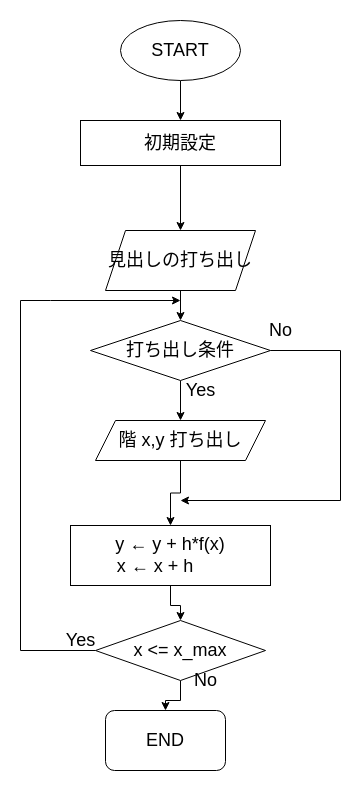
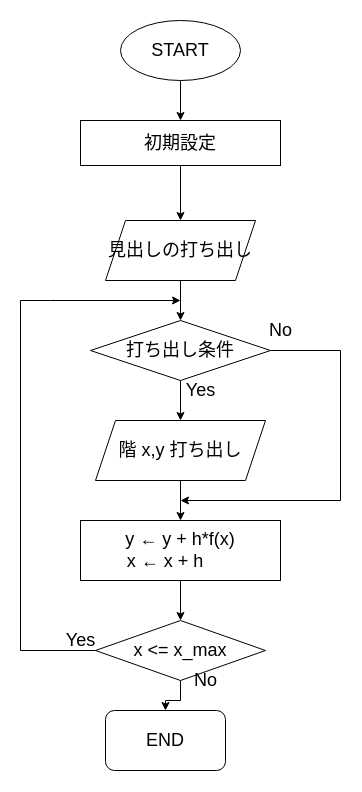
  <mxCell id="0" />
  <mxCell id="1" parent="0" />
  <mxCell id="2" value="END" style="rounded=1;whiteSpace=wrap;html=1;fontSize=18;" vertex="1" parent="1"><mxGeometry x="105" y="710" width="120" height="60" as="geometry" /></mxCell>
  <mxCell id="3" value="" style="edgeStyle=orthogonalEdgeStyle;rounded=0;orthogonalLoop=1;jettySize=auto;html=1;fontSize=18;" edge="1" parent="1" source="4" target="6"><mxGeometry relative="1" as="geometry" /></mxCell>
  <mxCell id="4" value="START" style="ellipse;whiteSpace=wrap;html=1;fontSize=18;" vertex="1" parent="1"><mxGeometry x="120" y="20" width="120" height="60" as="geometry" /></mxCell>
  <mxCell id="5" value="" style="edgeStyle=orthogonalEdgeStyle;rounded=0;orthogonalLoop=1;jettySize=auto;html=1;fontSize=18;" edge="1" parent="1" source="6" target="8"><mxGeometry relative="1" as="geometry" /></mxCell>
  <mxCell id="6" value="初期設定" style="rounded=0;whiteSpace=wrap;html=1;fontSize=18;" vertex="1" parent="1"><mxGeometry x="80" y="120" width="200" height="45" as="geometry" /></mxCell>
  <mxCell id="7" value="" style="edgeStyle=orthogonalEdgeStyle;rounded=0;orthogonalLoop=1;jettySize=auto;html=1;fontSize=18;" edge="1" parent="1" source="8" target="11"><mxGeometry relative="1" as="geometry" /></mxCell>
- <mxCell id="8" value="見出しの打ち出し" style="shape=parallelogram;perimeter=parallelogramPerimeter;whiteSpace=wrap;html=1;fixedSize=1;rounded=0;fontSize=18;" vertex="1" parent="1"><mxGeometry x="105" y="230" width="150" height="60" as="geometry" /></mxCell>
+ <mxCell id="8" value="見出しの打ち出し" style="shape=parallelogram;perimeter=parallelogramPerimeter;whiteSpace=wrap;html=1;fixedSize=1;rounded=0;fontSize=18;" vertex="1" parent="1"><mxGeometry x="105" y="220" width="150" height="60" as="geometry" /></mxCell>
  <mxCell id="9" value="" style="edgeStyle=orthogonalEdgeStyle;rounded=0;orthogonalLoop=1;jettySize=auto;html=1;fontSize=18;" edge="1" parent="1" source="11" target="13"><mxGeometry relative="1" as="geometry" /></mxCell>
  <mxCell id="10" value="" style="edgeStyle=orthogonalEdgeStyle;rounded=0;orthogonalLoop=1;jettySize=auto;html=1;fontSize=18;" edge="1" parent="1" source="11"><mxGeometry relative="1" as="geometry"><mxPoint x="180" y="500" as="targetPoint" /><Array as="points"><mxPoint x="340" y="350" /><mxPoint x="340" y="500" /></Array></mxGeometry></mxCell>
  <mxCell id="11" value="打ち出し条件" style="rhombus;whiteSpace=wrap;html=1;rounded=0;fontSize=18;" vertex="1" parent="1"><mxGeometry x="90" y="320" width="180" height="60" as="geometry" /></mxCell>
  <mxCell id="12" value="" style="edgeStyle=orthogonalEdgeStyle;rounded=0;orthogonalLoop=1;jettySize=auto;html=1;fontSize=18;" edge="1" parent="1" source="13" target="15"><mxGeometry relative="1" as="geometry" /></mxCell>
- <mxCell id="13" value="階 x,y 打ち出し" style="shape=parallelogram;perimeter=parallelogramPerimeter;whiteSpace=wrap;html=1;fixedSize=1;rounded=0;fontSize=18;" vertex="1" parent="1"><mxGeometry x="95" y="420" width="170" height="40" as="geometry" /></mxCell>
+ <mxCell id="13" value="階 x,y 打ち出し" style="shape=parallelogram;perimeter=parallelogramPerimeter;whiteSpace=wrap;html=1;fixedSize=1;rounded=0;fontSize=18;" vertex="1" parent="1"><mxGeometry x="95" y="420" width="170" height="60" as="geometry" /></mxCell>
  <mxCell id="14" value="" style="edgeStyle=orthogonalEdgeStyle;rounded=0;orthogonalLoop=1;jettySize=auto;html=1;fontSize=18;" edge="1" parent="1" source="15" target="18"><mxGeometry relative="1" as="geometry" /></mxCell>
- <mxCell id="15" value="y ← y + h*f(x)&lt;br style=&quot;font-size: 18px;&quot;&gt;x ← x + h&amp;nbsp; &amp;nbsp; &amp;nbsp;&amp;nbsp;" style="whiteSpace=wrap;html=1;rounded=0;fontSize=18;" vertex="1" parent="1"><mxGeometry x="70" y="525" width="200" height="60" as="geometry" /></mxCell>
+ <mxCell id="15" value="y ← y + h*f(x)&lt;br style=&quot;font-size: 18px;&quot;&gt;x ← x + h&amp;nbsp; &amp;nbsp; &amp;nbsp;&amp;nbsp;" style="whiteSpace=wrap;html=1;rounded=0;fontSize=18;" vertex="1" parent="1"><mxGeometry x="80" y="520" width="200" height="60" as="geometry" /></mxCell>
  <mxCell id="16" value="" style="edgeStyle=orthogonalEdgeStyle;rounded=0;orthogonalLoop=1;jettySize=auto;html=1;fontSize=18;" edge="1" parent="1" source="18" target="2"><mxGeometry relative="1" as="geometry" /></mxCell>
  <mxCell id="17" value="" style="edgeStyle=orthogonalEdgeStyle;rounded=0;orthogonalLoop=1;jettySize=auto;html=1;fontSize=18;" edge="1" parent="1" source="18"><mxGeometry relative="1" as="geometry"><mxPoint x="180" y="300" as="targetPoint" /><Array as="points"><mxPoint x="20" y="650" /><mxPoint x="20" y="300" /><mxPoint x="50" y="300" /></Array></mxGeometry></mxCell>
  <mxCell id="18" value="x &amp;lt;= x_max" style="rhombus;whiteSpace=wrap;html=1;rounded=0;fontSize=18;" vertex="1" parent="1"><mxGeometry x="95" y="620" width="170" height="60" as="geometry" /></mxCell>
  <mxCell id="19" value="Yes" style="text;html=1;align=center;verticalAlign=middle;resizable=0;points=[];autosize=1;fontSize=18;" vertex="1" parent="1"><mxGeometry x="60" y="625" width="40" height="30" as="geometry" /></mxCell>
  <mxCell id="20" value="No" style="text;html=1;align=center;verticalAlign=middle;resizable=0;points=[];autosize=1;fontSize=18;" vertex="1" parent="1"><mxGeometry x="185" y="665" width="40" height="30" as="geometry" /></mxCell>
  <mxCell id="21" value="Yes" style="text;html=1;align=center;verticalAlign=middle;resizable=0;points=[];autosize=1;fontSize=18;" vertex="1" parent="1"><mxGeometry x="180" y="375" width="40" height="30" as="geometry" /></mxCell>
  <mxCell id="22" value="No" style="text;html=1;align=center;verticalAlign=middle;resizable=0;points=[];autosize=1;fontSize=18;" vertex="1" parent="1"><mxGeometry x="260" y="315" width="40" height="30" as="geometry" /></mxCell>
